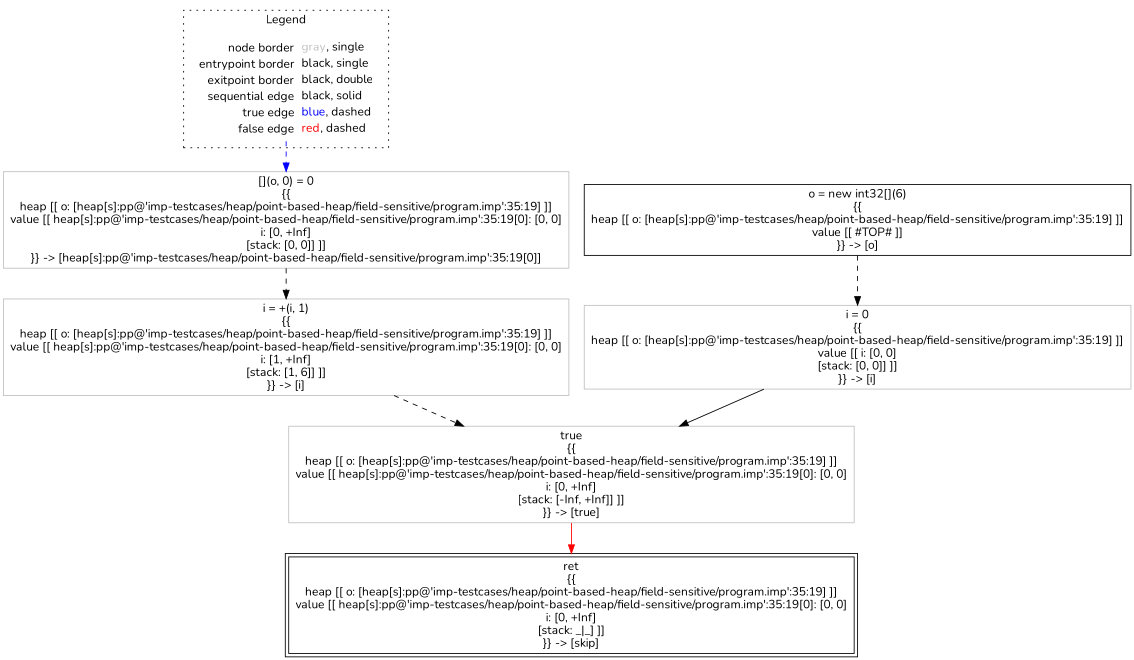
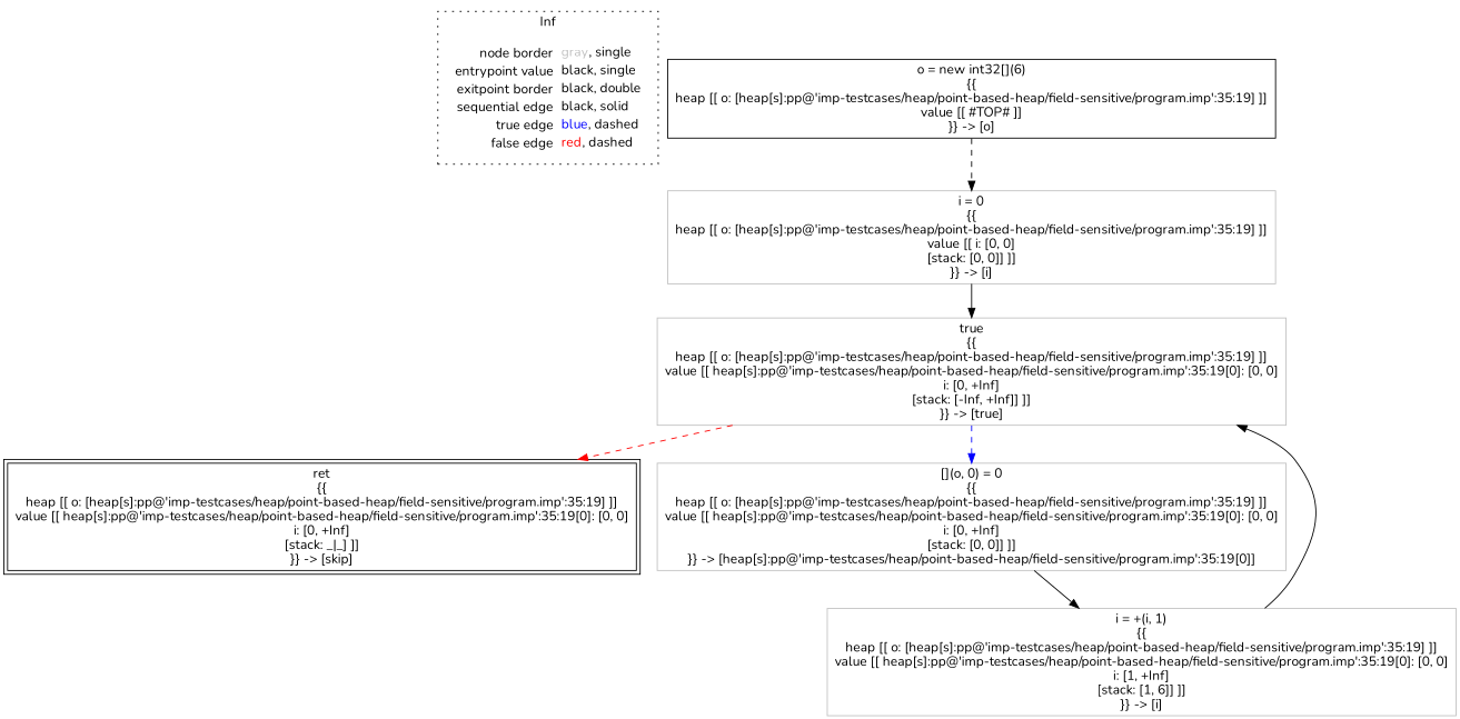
  digraph {
    fontname=Nunito
    node [fontname=Nunito shape=rect color=gray]
    edge [color=black fontname=Nunito]
-   n1 [label=<<table border="0" cellpadding="2" cellspacing="0" cellborder="0"><tr><td align="right">node border&nbsp;</td><td align="left"><font color="gray">gray</font>, single</td></tr><tr><td align="right">entrypoint border&nbsp;</td><td align="left"><font color="black">black</font>, single</td></tr><tr><td align="right">exitpoint border&nbsp;</td><td align="left"><font color="black">black</font>, double</td></tr><tr><td align="right">sequential edge&nbsp;</td><td align="left"><font color="black">black</font>, solid</td></tr><tr><td align="right">true edge&nbsp;</td><td align="left"><font color="blue">blue</font>, dashed</td></tr><tr><td align="right">false edge&nbsp;</td><td align="left"><font color="red">red</font>, dashed</td></tr></table>> shape=plaintext color=""]
+   n1 [label=<<table border="0" cellpadding="2" cellspacing="0" cellborder="0"><tr><td align="right">node border&nbsp;</td><td align="left"><font color="gray">gray</font>, single</td></tr><tr><td align="right">entrypoint value&nbsp;</td><td align="left"><font color="black">black</font>, single</td></tr><tr><td align="right">exitpoint border&nbsp;</td><td align="left"><font color="black">black</font>, double</td></tr><tr><td align="right">sequential edge&nbsp;</td><td align="left"><font color="black">black</font>, solid</td></tr><tr><td align="right">true edge&nbsp;</td><td align="left"><font color="blue">blue</font>, dashed</td></tr><tr><td align="right">false edge&nbsp;</td><td align="left"><font color="red">red</font>, dashed</td></tr></table>> shape=plaintext color=""]
    n2 [color=black label=<o = new int32[](6)<BR/>{{<BR/>heap [[ o: [heap[s]:pp@'imp-testcases/heap/point-based-heap/field-sensitive/program.imp':35:19] ]]<BR/>value [[ #TOP# ]]<BR/>}} -&gt; [o]>]
    n3 [label=<i = 0<BR/>{{<BR/>heap [[ o: [heap[s]:pp@'imp-testcases/heap/point-based-heap/field-sensitive/program.imp':35:19] ]]<BR/>value [[ i: [0, 0]<BR/>[stack: [0, 0]] ]]<BR/>}} -&gt; [i]>]
    n4 [label=<true<BR/>{{<BR/>heap [[ o: [heap[s]:pp@'imp-testcases/heap/point-based-heap/field-sensitive/program.imp':35:19] ]]<BR/>value [[ heap[s]:pp@'imp-testcases/heap/point-based-heap/field-sensitive/program.imp':35:19[0]: [0, 0]<BR/>i: [0, +Inf]<BR/>[stack: [-Inf, +Inf]] ]]<BR/>}} -&gt; [true]>]
    n5 [color=black label=<ret<BR/>{{<BR/>heap [[ o: [heap[s]:pp@'imp-testcases/heap/point-based-heap/field-sensitive/program.imp':35:19] ]]<BR/>value [[ heap[s]:pp@'imp-testcases/heap/point-based-heap/field-sensitive/program.imp':35:19[0]: [0, 0]<BR/>i: [0, +Inf]<BR/>[stack: _|_] ]]<BR/>}} -&gt; [skip]> peripheries=2]
    n6 [label=<[](o, 0) = 0<BR/>{{<BR/>heap [[ o: [heap[s]:pp@'imp-testcases/heap/point-based-heap/field-sensitive/program.imp':35:19] ]]<BR/>value [[ heap[s]:pp@'imp-testcases/heap/point-based-heap/field-sensitive/program.imp':35:19[0]: [0, 0]<BR/>i: [0, +Inf]<BR/>[stack: [0, 0]] ]]<BR/>}} -&gt; [heap[s]:pp@'imp-testcases/heap/point-based-heap/field-sensitive/program.imp':35:19[0]]>]
    n7 [label=<i = +(i, 1)<BR/>{{<BR/>heap [[ o: [heap[s]:pp@'imp-testcases/heap/point-based-heap/field-sensitive/program.imp':35:19] ]]<BR/>value [[ heap[s]:pp@'imp-testcases/heap/point-based-heap/field-sensitive/program.imp':35:19[0]: [0, 0]<BR/>i: [1, +Inf]<BR/>[stack: [1, 6]] ]]<BR/>}} -&gt; [i]>]
    subgraph cluster_1 {
-     label=Legend
+     label=Inf
      style=dotted
      n1
    }
    n2 -> n3 [style=dashed]
    n3 -> n4
-   n4 -> n5 [color=red style=solid]
-   n1 -> n6 [color=blue style=dashed]
-   n6 -> n7 [style=dashed]
-   n7 -> n4 [style=dashed]
+   n4 -> n5 [color=red style=dashed]
+   n4 -> n6 [color=blue style=dashed]
+   n6 -> n7
+   n7 -> n4
  }
